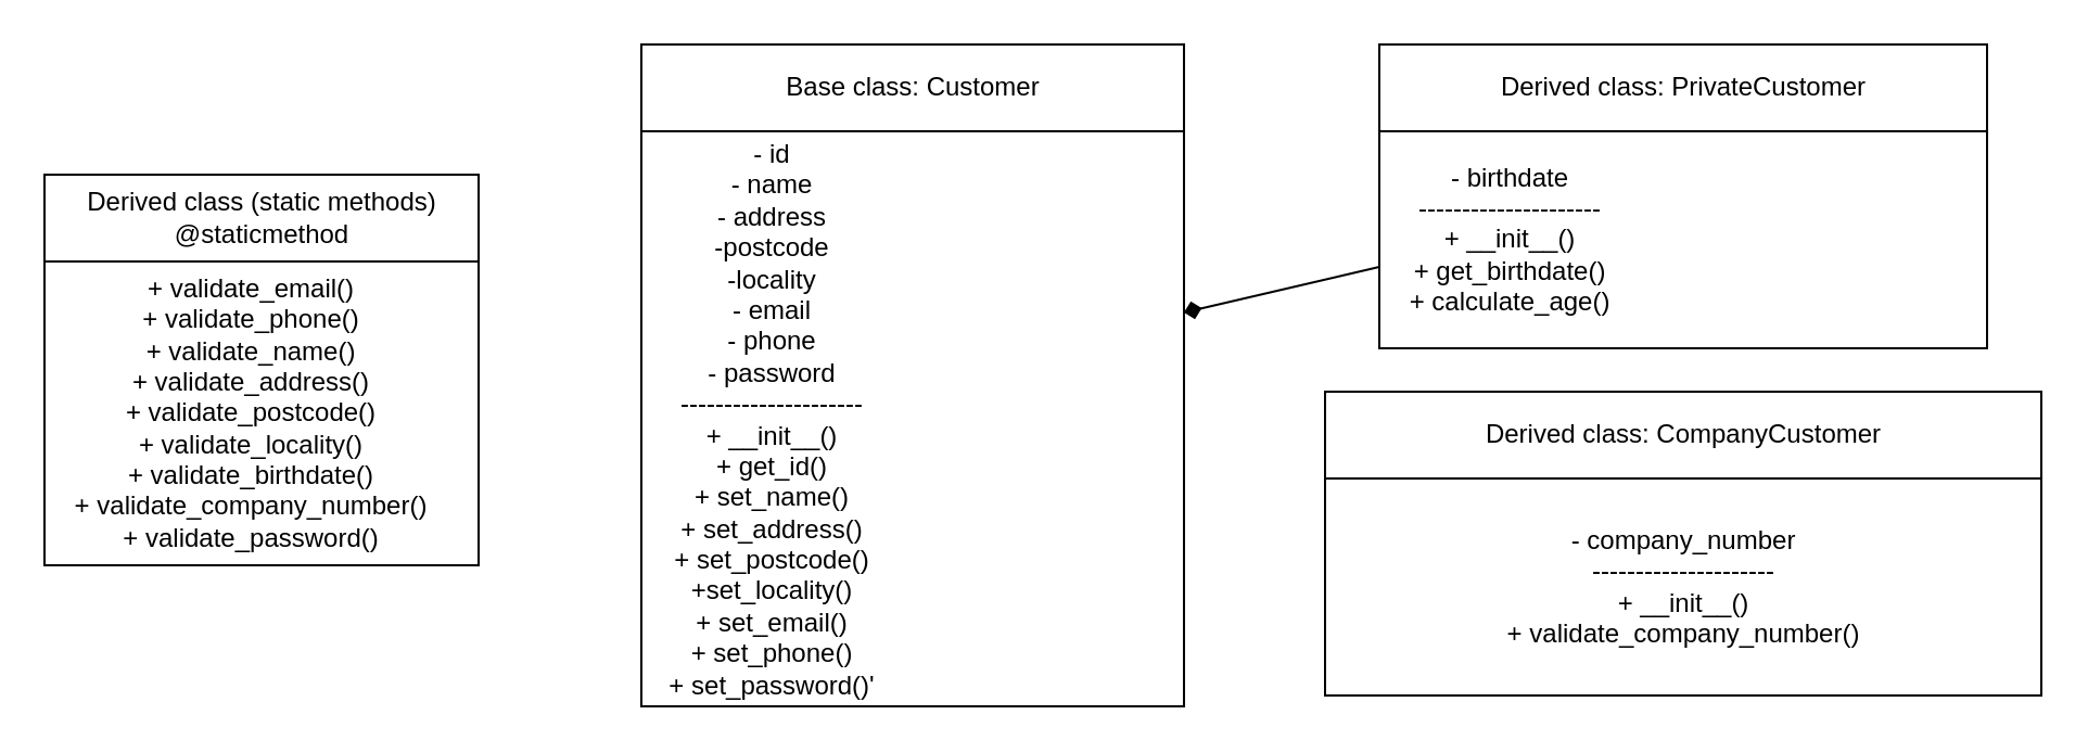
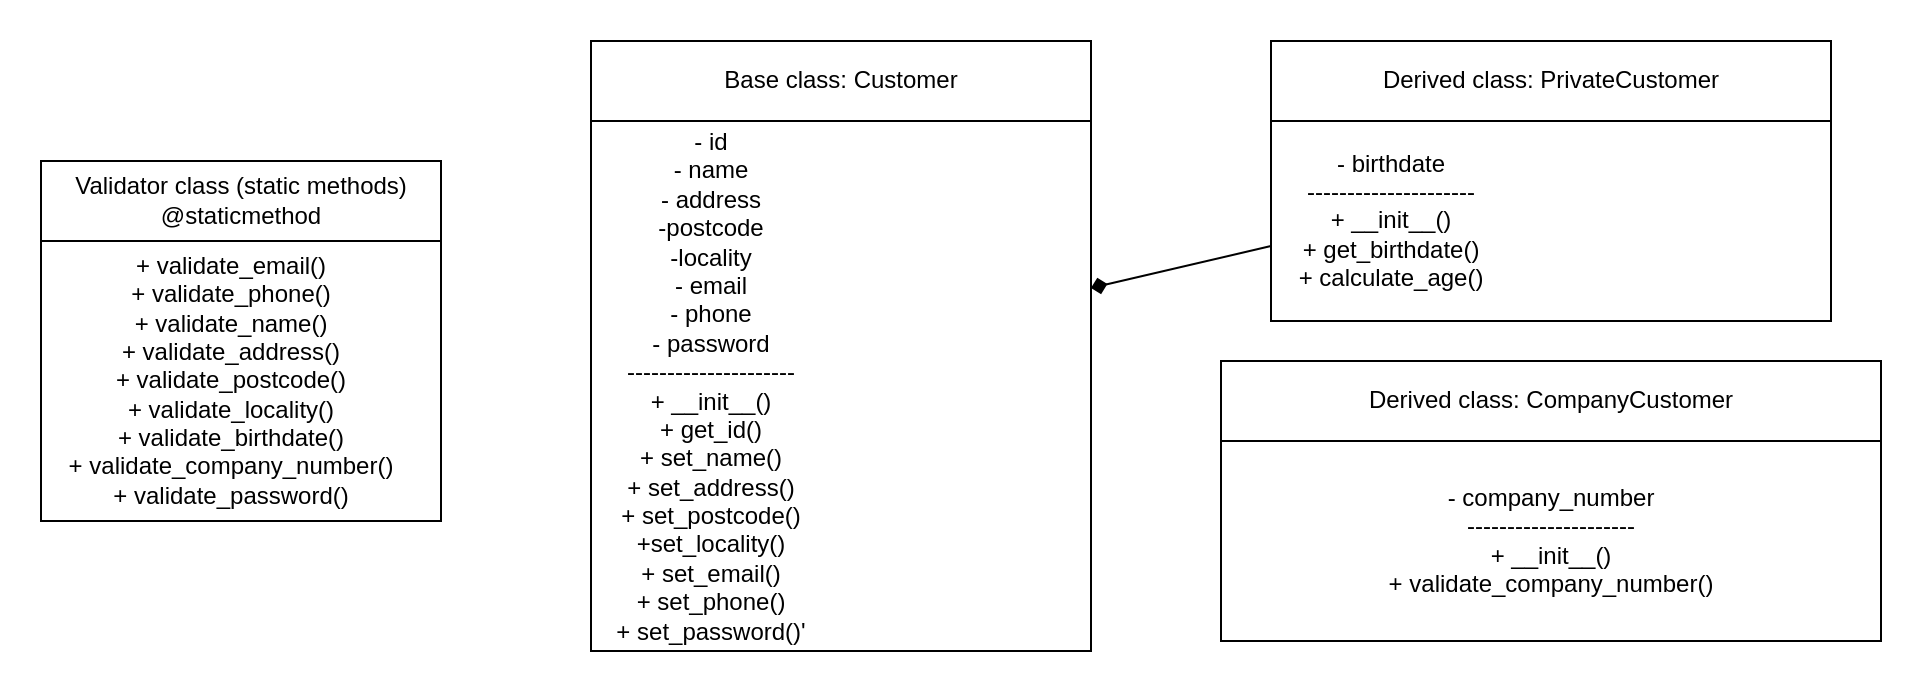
  <mxCell id="0" />
  <mxCell id="1" parent="0" />
- <mxCell id="2" value="Derived class (static methods)&lt;div&gt;@staticmethod&lt;/div&gt;" style="shape=swimlane;childLayout=stackLayout;html=1;" parent="1" vertex="1"><mxGeometry x="20" y="80" width="200" height="180" as="geometry" /></mxCell>
+ <mxCell id="2" value="Validator class (static methods)&lt;div&gt;@staticmethod&lt;/div&gt;" style="shape=swimlane;childLayout=stackLayout;html=1;" parent="1" vertex="1"><mxGeometry x="20" y="80" width="200" height="180" as="geometry" /></mxCell>
  <mxCell id="3" value="&lt;div&gt;+ validate_email()&lt;/div&gt;&lt;div&gt;+ validate_phone()&lt;/div&gt;&lt;div&gt;+ validate_name()&lt;/div&gt;&lt;div&gt;+ validate_address()&lt;/div&gt;&lt;div&gt;+ validate_postcode()&lt;/div&gt;&lt;div&gt;+ validate_locality()&lt;/div&gt;&lt;div&gt;+ validate_birthdate()&lt;/div&gt;&lt;div&gt;+ validate_company_number()&lt;/div&gt;&lt;div&gt;+ validate_password()&lt;/div&gt;" style="text;html=1;align=center;verticalAlign=middle;resizable=0;points=[];autosize=1;strokeColor=none;fillColor=none;" parent="2" vertex="1"><mxGeometry y="40" width="190" height="140" as="geometry" /></mxCell>
  <mxCell id="4" value="&lt;div&gt;Base class: Customer&lt;/div&gt;" style="shape=swimlane;childLayout=stackLayout;html=1;startSize=40;" parent="1" vertex="1"><mxGeometry x="295" y="20" width="250" height="305" as="geometry" /></mxCell>
  <mxCell id="5" value="&lt;div&gt;- id&lt;/div&gt;&lt;div&gt;- name&lt;/div&gt;&lt;div&gt;- address&lt;/div&gt;&lt;div&gt;-postcode&lt;/div&gt;&lt;div&gt;-locality&lt;/div&gt;&lt;div&gt;- email&lt;/div&gt;&lt;div&gt;- phone&lt;/div&gt;&lt;div&gt;- password&lt;/div&gt;&lt;div&gt;---------------------&lt;/div&gt;&lt;div&gt;+ __init__()&lt;/div&gt;&lt;div&gt;+ get_id()&lt;/div&gt;&lt;div&gt;+ set_name()&lt;/div&gt;&lt;div&gt;+ set_address()&lt;/div&gt;&lt;div&gt;+ set_postcode()&lt;/div&gt;&lt;div&gt;+set_locality()&lt;/div&gt;&lt;div&gt;+ set_email()&lt;/div&gt;&lt;div&gt;+ set_phone()&lt;/div&gt;&lt;div&gt;+ set_password()'&lt;/div&gt;" style="text;html=1;align=center;verticalAlign=middle;resizable=0;points=[];autosize=1;strokeColor=none;fillColor=none;" parent="4" vertex="1"><mxGeometry y="40" width="120" height="265" as="geometry" /></mxCell>
  <mxCell id="6" value="&lt;div&gt;Derived class: PrivateCustomer&lt;/div&gt;" style="shape=swimlane;childLayout=stackLayout;html=1;" parent="1" vertex="1"><mxGeometry x="635" y="20" width="280" height="140" as="geometry" /></mxCell>
  <mxCell id="7" value="&lt;div&gt;- birthdate&lt;/div&gt;&lt;div&gt;---------------------&lt;/div&gt;&lt;div&gt;+ __init__()&lt;/div&gt;&lt;div&gt;+ get_birthdate()&lt;/div&gt;&lt;div&gt;+ calculate_age()&lt;/div&gt;" style="text;html=1;align=center;verticalAlign=middle;resizable=0;points=[];autosize=1;strokeColor=none;fillColor=none;" parent="6" vertex="1"><mxGeometry y="40" width="120" height="100" as="geometry" /></mxCell>
  <mxCell id="8" value="&lt;div&gt;Derived class: CompanyCustomer&lt;/div&gt;" style="shape=swimlane;childLayout=stackLayout;html=1;" parent="1" vertex="1"><mxGeometry x="610" y="180" width="330" height="140" as="geometry" /></mxCell>
  <mxCell id="9" style="endArrow=diamond;dashed=0;" parent="1" source="6" target="4" edge="1"><mxGeometry relative="1" as="geometry" /></mxCell>
  <mxCell id="10" value="&lt;div&gt;- company_number&lt;/div&gt;&lt;div&gt;---------------------&lt;/div&gt;&lt;div&gt;+ __init__()&lt;/div&gt;&lt;div&gt;+ validate_company_number()&lt;/div&gt;" style="text;html=1;align=center;verticalAlign=middle;resizable=0;points=[];autosize=1;strokeColor=none;fillColor=none;" parent="1" vertex="1"><mxGeometry x="680" y="220" width="190" height="100" as="geometry" /></mxCell>
